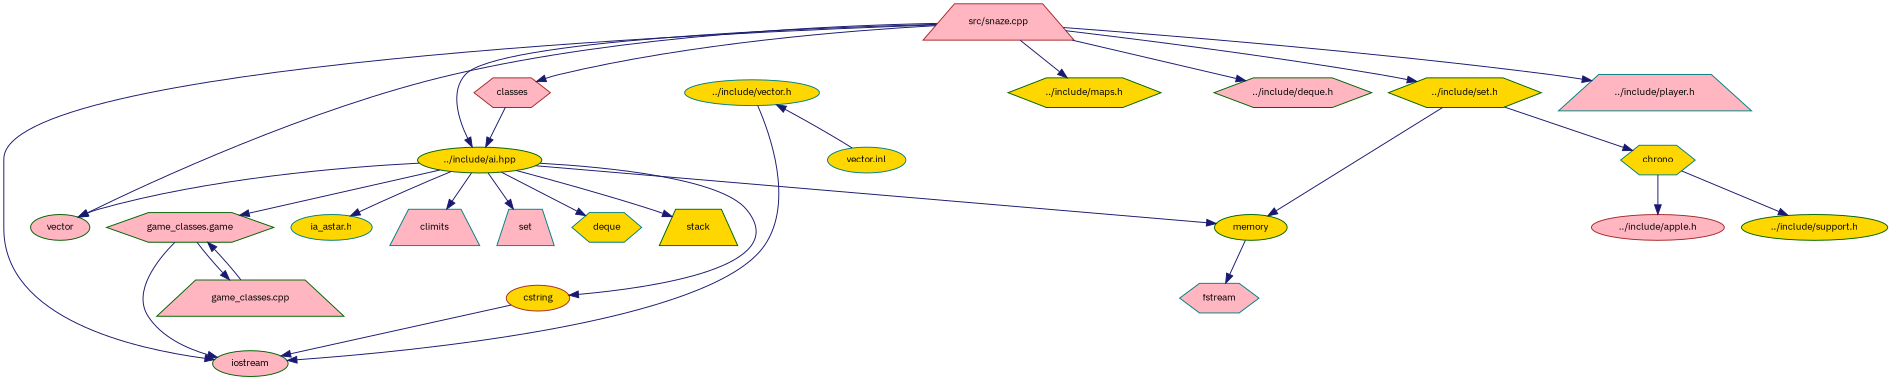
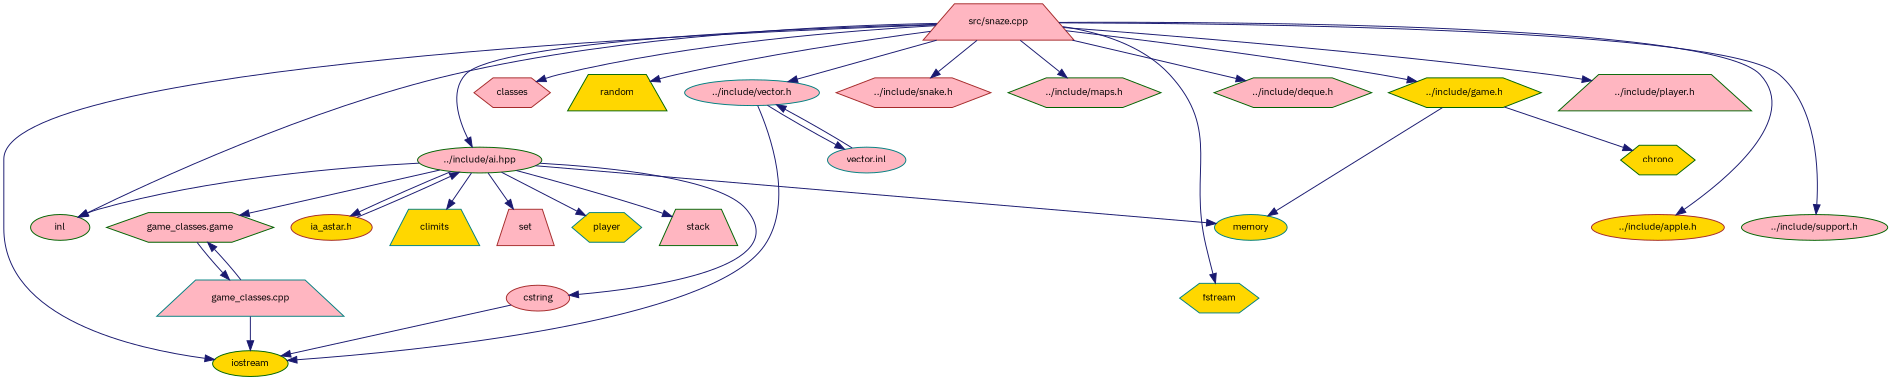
  digraph {
    fontname="IBM Plex Sans"
    node [color=darkgreen fillcolor=lightpink fontname="IBM Plex Sans" fontsize=10 shape=ellipse style=filled]
    edge [color=midnightblue fontname="IBM Plex Sans" fontsize=10 labelfontname=Helvetica labelfontsize=10 style=solid]
    n1 [color=brown fontcolor=black height=0.2 label="src/snaze.cpp" shape=trapezium width=0.4]
-   n2 [height=0.2 label=iostream width=0.4]
+   n2 [fillcolor=gold height=0.2 label=iostream width=0.4]
    n3 [color=brown height=0.2 label=classes shape=hexagon width=0.4]
-   n4 [height=0.2 label=vector width=0.4]
-   n5 [color=teal height=0.2 label=fstream shape=hexagon width=0.4]
-   n7 [color=teal fillcolor=gold height=0.2 label="../include/vector.h" width=0.4]
-   n9 [fillcolor=gold height=0.2 label="../include/maps.h" shape=hexagon width=0.4]
-   n10 [color=brown height=0.2 label="../include/apple.h" width=0.4]
+   n4 [height=0.2 label=inl width=0.4]
+   n5 [color=teal fillcolor=gold height=0.2 label=fstream shape=hexagon width=0.4]
+   n6 [fillcolor=gold height=0.2 label=random shape=trapezium width=0.4]
+   n7 [color=teal height=0.2 label="../include/vector.h" width=0.4]
+   n8 [color=brown height=0.2 label="../include/snake.h" shape=hexagon width=0.4]
+   n9 [height=0.2 label="../include/maps.h" shape=hexagon width=0.4]
+   n10 [color=brown fillcolor=gold height=0.2 label="../include/apple.h" width=0.4]
    n11 [height=0.2 label="../include/deque.h" shape=hexagon width=0.4]
-   n12 [fillcolor=gold height=0.2 label="../include/support.h" width=0.4]
-   n13 [color=teal height=0.2 label="../include/player.h" shape=trapezium width=0.4]
-   n14 [fillcolor=gold height=0.2 label="../include/ai.hpp" width=0.4]
-   n15 [fillcolor=gold height=0.2 label="../include/set.h" shape=hexagon width=0.4]
-   n16 [color=teal fillcolor=gold height=0.2 label="vector.inl" width=0.4]
-   n17 [fillcolor=gold height=0.2 label=stack shape=trapezium width=0.4]
-   n18 [color=teal height=0.2 label=climits shape=trapezium width=0.4]
-   n19 [color=teal height=0.2 label=set shape=trapezium width=0.4]
-   n20 [color=brown fillcolor=gold height=0.2 label=cstring width=0.4]
-   n21 [fillcolor=gold height=0.2 label=memory width=0.4]
-   n22 [color=teal fillcolor=gold height=0.2 label=deque shape=hexagon width=0.4]
+   n12 [height=0.2 label="../include/support.h" width=0.4]
+   n13 [height=0.2 label="../include/player.h" shape=trapezium width=0.4]
+   n14 [height=0.2 label="../include/ai.hpp" width=0.4]
+   n15 [fillcolor=gold height=0.2 label="../include/game.h" shape=hexagon width=0.4]
+   n16 [color=teal height=0.2 label="vector.inl" width=0.4]
+   n17 [height=0.2 label=stack shape=trapezium width=0.4]
+   n18 [color=teal fillcolor=gold height=0.2 label=climits shape=trapezium width=0.4]
+   n19 [color=brown height=0.2 label=set shape=trapezium width=0.4]
+   n20 [color=brown height=0.2 label=cstring width=0.4]
+   n21 [color=teal fillcolor=gold height=0.2 label=memory width=0.4]
+   n22 [color=teal fillcolor=gold height=0.2 label=player shape=hexagon width=0.4]
    n23 [height=0.2 label="game_classes.game" shape=hexagon width=0.4]
-   n24 [color=teal fillcolor=gold height=0.2 label="ia_astar.h" width=0.4]
-   n25 [color=teal fillcolor=gold height=0.2 label=chrono shape=hexagon width=0.4]
-   n26 [height=0.2 label="game_classes.cpp" shape=trapezium width=0.4]
+   n24 [color=brown fillcolor=gold height=0.2 label="ia_astar.h" width=0.4]
+   n25 [fillcolor=gold height=0.2 label=chrono shape=hexagon width=0.4]
+   n26 [color=teal height=0.2 label="game_classes.cpp" shape=trapezium width=0.4]
    n1 -> n2
    n1 -> n3
    n1 -> n4
-   n21 -> n5
+   n1 -> n5
+   n1 -> n6
+   n1 -> n7
+   n1 -> n8
    n1 -> n9
-   n25 -> n10
+   n1 -> n10
    n1 -> n11
-   n25 -> n12
+   n1 -> n12
    n1 -> n13
    n1 -> n14
    n1 -> n15
    n7 -> n2
+   n7 -> n16
    n14 -> n4
    n14 -> n17
    n14 -> n18
    n14 -> n19
    n14 -> n20
    n14 -> n21
    n14 -> n22
    n14 -> n23
    n14 -> n24
    n15 -> n21
    n15 -> n25
    n16 -> n7
    n20 -> n2
-   n23 -> n2
+   n26 -> n2
    n23 -> n26
-   n3 -> n14
+   n24 -> n14
    n26 -> n23
  }
